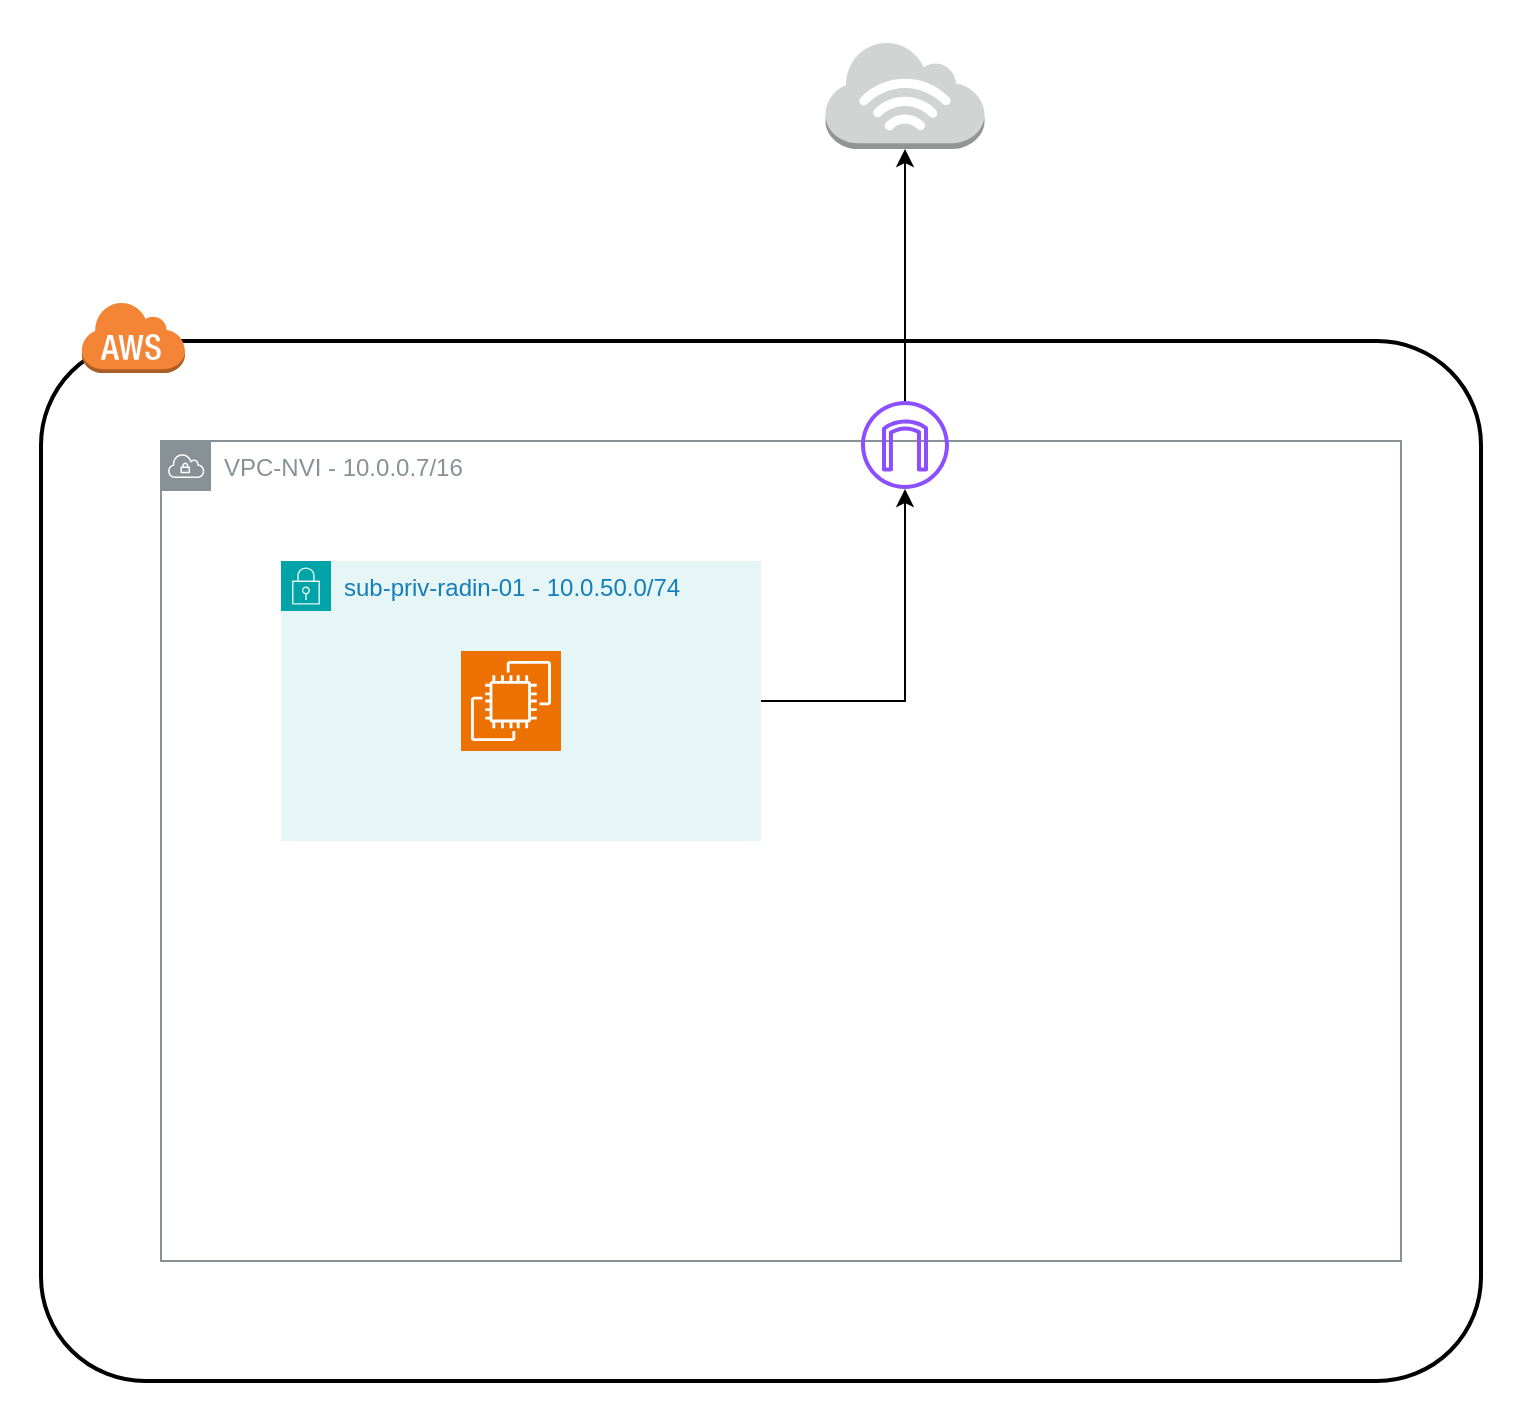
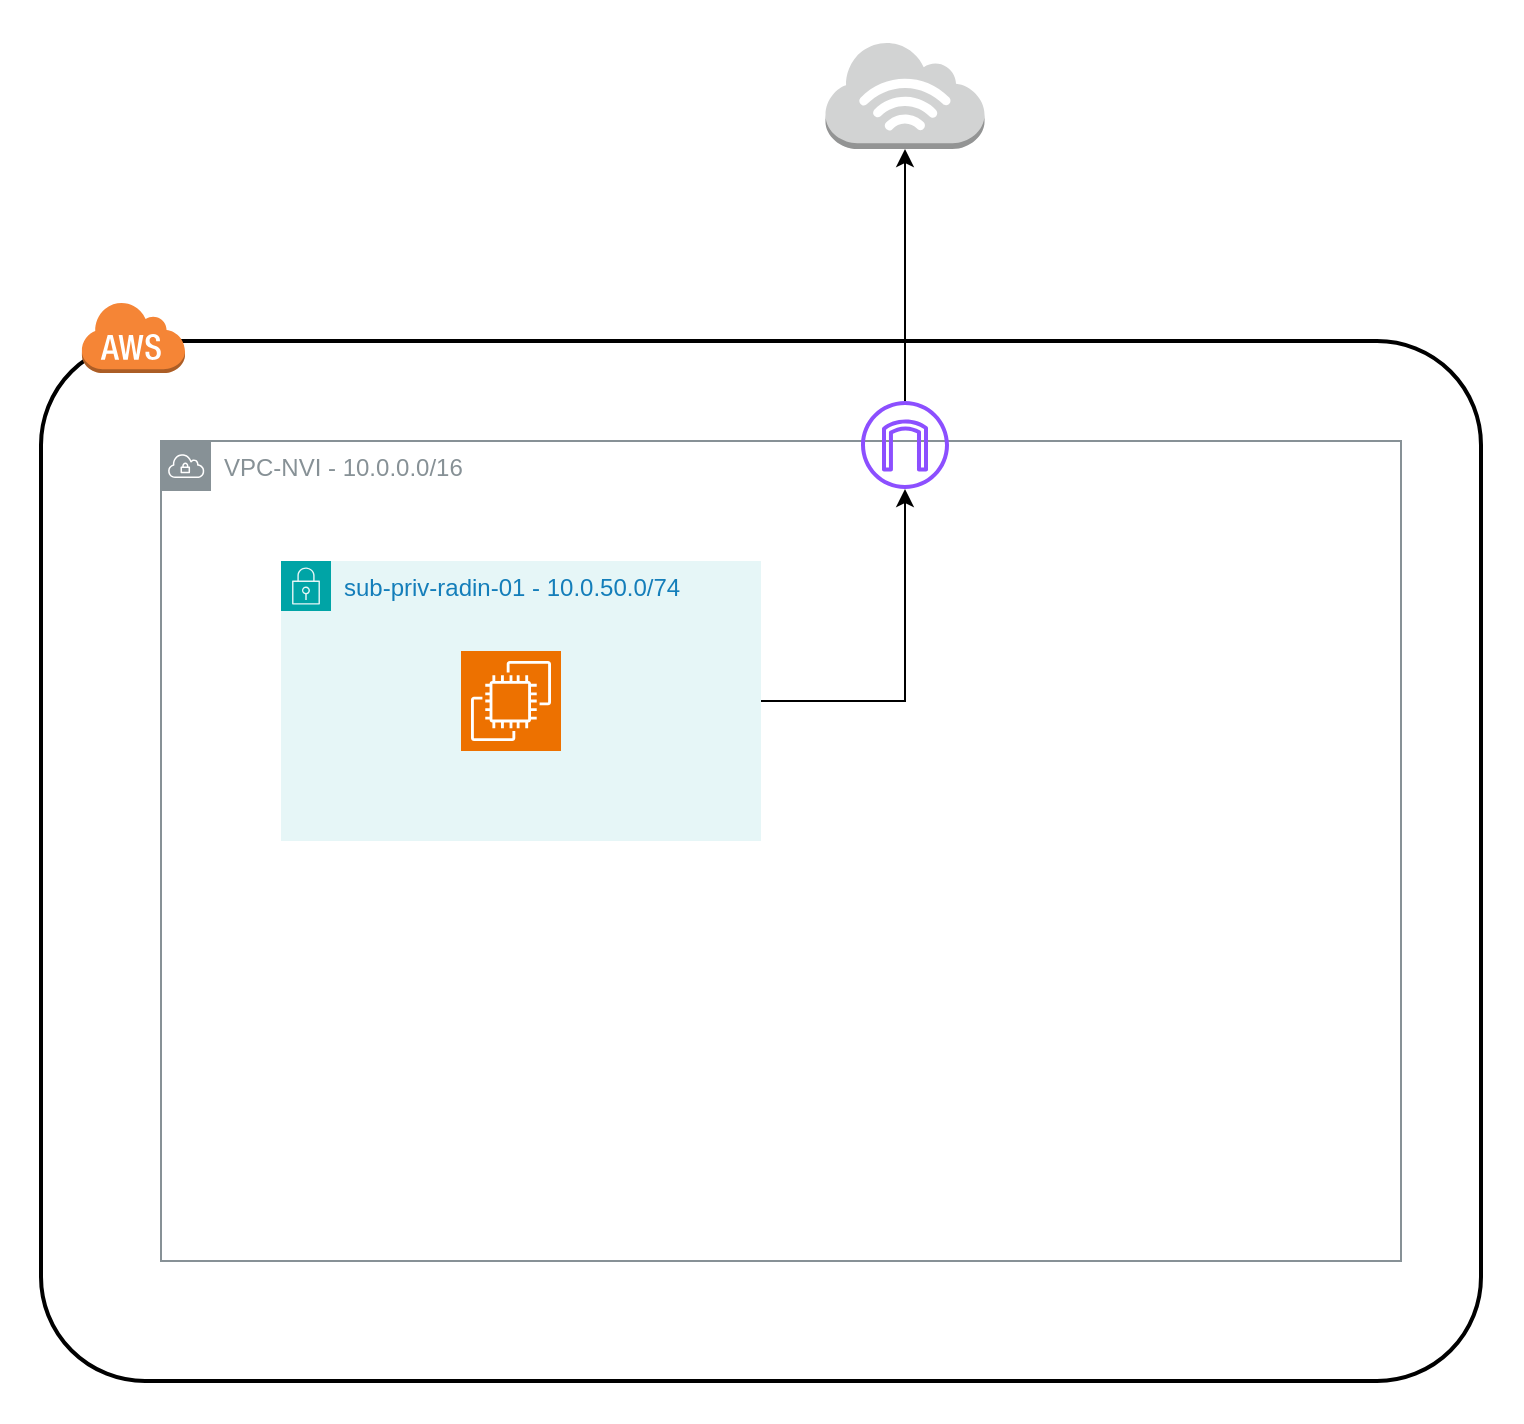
  <mxCell id="0" />
  <mxCell id="1" parent="0" />
- <mxCell id="2" value="VPC-NVI -&amp;nbsp;10.0.0.7/16" style="sketch=0;outlineConnect=0;gradientColor=none;html=1;whiteSpace=wrap;fontSize=12;fontStyle=0;shape=mxgraph.aws4.group;grIcon=mxgraph.aws4.group_vpc;strokeColor=#879196;fillColor=none;verticalAlign=top;align=left;spacingLeft=30;fontColor=#879196;dashed=0;" parent="1" vertex="1"><mxGeometry x="80" y="220" width="620" height="410" as="geometry" /></mxCell>
+ <mxCell id="2" value="VPC-NVI -&amp;nbsp;10.0.0.0/16" style="sketch=0;outlineConnect=0;gradientColor=none;html=1;whiteSpace=wrap;fontSize=12;fontStyle=0;shape=mxgraph.aws4.group;grIcon=mxgraph.aws4.group_vpc;strokeColor=#879196;fillColor=none;verticalAlign=top;align=left;spacingLeft=30;fontColor=#879196;dashed=0;" parent="1" vertex="1"><mxGeometry x="80" y="220" width="620" height="410" as="geometry" /></mxCell>
  <mxCell id="3" value="" style="rounded=1;arcSize=10;dashed=0;fillColor=none;gradientColor=none;strokeWidth=2;" vertex="1" parent="1"><mxGeometry x="20" y="170" width="720" height="520" as="geometry" /></mxCell>
  <mxCell id="4" value="" style="dashed=0;html=1;shape=mxgraph.aws3.cloud;fillColor=#F58536;gradientColor=none;dashed=0;" vertex="1" parent="1"><mxGeometry x="40" y="150" width="52" height="36" as="geometry" /></mxCell>
  <mxCell id="5" style="edgeStyle=orthogonalEdgeStyle;rounded=0;orthogonalLoop=1;jettySize=auto;html=1;" edge="1" parent="1" source="6" target="8"><mxGeometry relative="1" as="geometry" /></mxCell>
  <mxCell id="6" value="sub-priv-radin-01 -&amp;nbsp;10.0.50.0/74" style="points=[[0,0],[0.25,0],[0.5,0],[0.75,0],[1,0],[1,0.25],[1,0.5],[1,0.75],[1,1],[0.75,1],[0.5,1],[0.25,1],[0,1],[0,0.75],[0,0.5],[0,0.25]];outlineConnect=0;gradientColor=none;html=1;whiteSpace=wrap;fontSize=12;fontStyle=0;container=1;pointerEvents=0;collapsible=0;recursiveResize=0;shape=mxgraph.aws4.group;grIcon=mxgraph.aws4.group_security_group;grStroke=0;strokeColor=#00A4A6;fillColor=#E6F6F7;verticalAlign=top;align=left;spacingLeft=30;fontColor=#147EBA;dashed=0;" vertex="1" parent="1"><mxGeometry x="140" y="280" width="240" height="140" as="geometry" /></mxCell>
  <mxCell id="7" value="" style="sketch=0;points=[[0,0,0],[0.25,0,0],[0.5,0,0],[0.75,0,0],[1,0,0],[0,1,0],[0.25,1,0],[0.5,1,0],[0.75,1,0],[1,1,0],[0,0.25,0],[0,0.5,0],[0,0.75,0],[1,0.25,0],[1,0.5,0],[1,0.75,0]];outlineConnect=0;fontColor=#232F3E;fillColor=#ED7100;strokeColor=#ffffff;dashed=0;verticalLabelPosition=bottom;verticalAlign=top;align=center;html=1;fontSize=12;fontStyle=0;aspect=fixed;shape=mxgraph.aws4.resourceIcon;resIcon=mxgraph.aws4.ec2;" vertex="1" parent="6"><mxGeometry x="90" y="45" width="50" height="50" as="geometry" /></mxCell>
  <mxCell id="8" value="" style="sketch=0;outlineConnect=0;fontColor=#232F3E;gradientColor=none;fillColor=#8C4FFF;strokeColor=none;dashed=0;verticalLabelPosition=bottom;verticalAlign=top;align=center;html=1;fontSize=12;fontStyle=0;aspect=fixed;pointerEvents=1;shape=mxgraph.aws4.internet_gateway;" vertex="1" parent="1"><mxGeometry x="430" y="200" width="44" height="44" as="geometry" /></mxCell>
  <mxCell id="9" value="" style="outlineConnect=0;dashed=0;verticalLabelPosition=bottom;verticalAlign=top;align=center;html=1;shape=mxgraph.aws3.internet_3;fillColor=#D2D3D3;gradientColor=none;" vertex="1" parent="1"><mxGeometry x="412.25" y="20" width="79.5" height="54" as="geometry" /></mxCell>
  <mxCell id="10" style="edgeStyle=orthogonalEdgeStyle;rounded=0;orthogonalLoop=1;jettySize=auto;html=1;entryX=0.5;entryY=1;entryDx=0;entryDy=0;entryPerimeter=0;" edge="1" parent="1" source="8" target="9"><mxGeometry relative="1" as="geometry" /></mxCell>
